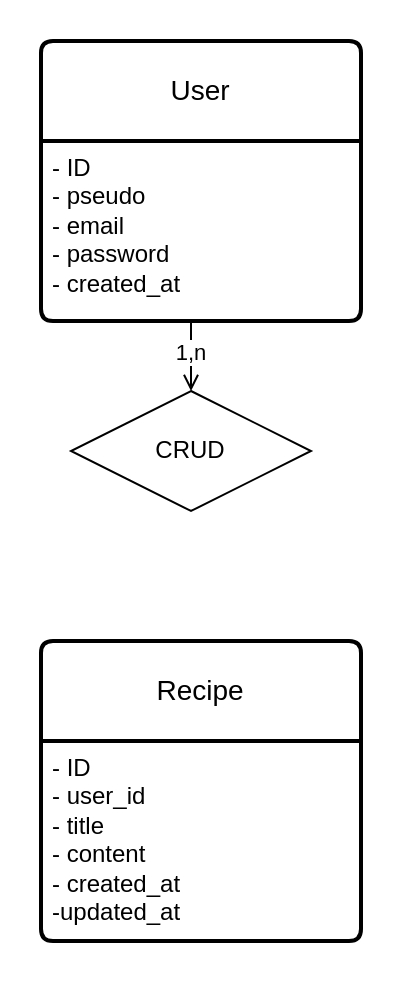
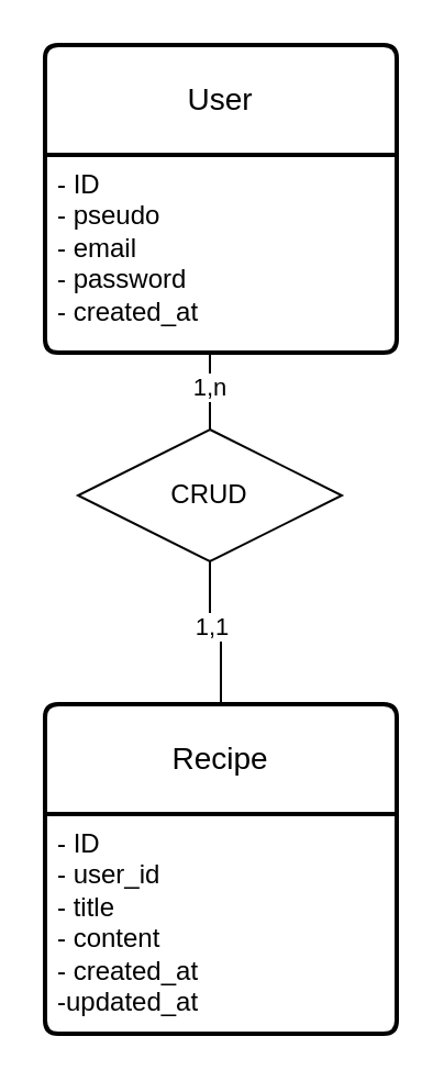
  <mxCell id="0" />
  <mxCell id="1" parent="0" />
  <mxCell id="2" value="User" style="swimlane;childLayout=stackLayout;horizontal=1;startSize=50;horizontalStack=0;rounded=1;fontSize=14;fontStyle=0;strokeWidth=2;resizeParent=0;resizeLast=1;shadow=0;dashed=0;align=center;arcSize=4;whiteSpace=wrap;html=1;" vertex="1" parent="1"><mxGeometry x="20" y="20" width="160" height="140" as="geometry" /></mxCell>
  <mxCell id="3" value="- ID&lt;div&gt;- pseudo&lt;/div&gt;&lt;div&gt;- email&lt;/div&gt;&lt;div&gt;- password&lt;/div&gt;&lt;div&gt;- created_at&lt;/div&gt;" style="align=left;strokeColor=none;fillColor=none;spacingLeft=4;spacingRight=4;fontSize=12;verticalAlign=top;resizable=0;rotatable=0;part=1;html=1;whiteSpace=wrap;" vertex="1" parent="2"><mxGeometry y="50" width="160" height="90" as="geometry" /></mxCell>
  <mxCell id="4" value="CRUD" style="shape=rhombus;perimeter=rhombusPerimeter;whiteSpace=wrap;html=1;align=center;" vertex="1" parent="1"><mxGeometry x="35" y="195" width="120" height="60" as="geometry" /></mxCell>
- <mxCell id="5" style="edgeStyle=orthogonalEdgeStyle;rounded=0;orthogonalLoop=1;jettySize=auto;html=1;exitX=0.5;exitY=1;exitDx=0;exitDy=0;entryX=0.5;entryY=0;entryDx=0;entryDy=0;endArrow=open;startFill=0;" edge="1" parent="1" source="3" target="4"><mxGeometry relative="1" as="geometry" /></mxCell>
+ <mxCell id="5" style="edgeStyle=orthogonalEdgeStyle;rounded=0;orthogonalLoop=1;jettySize=auto;html=1;exitX=0.5;exitY=1;exitDx=0;exitDy=0;entryX=0.5;entryY=0;entryDx=0;entryDy=0;endArrow=none;startFill=0;" edge="1" parent="1" source="3" target="4"><mxGeometry relative="1" as="geometry" /></mxCell>
  <mxCell id="6" value="1,n" style="edgeLabel;html=1;align=center;verticalAlign=middle;resizable=0;points=[];" vertex="1" connectable="0" parent="5"><mxGeometry x="-0.013" y="-1" relative="1" as="geometry"><mxPoint as="offset" /></mxGeometry></mxCell>
  <mxCell id="7" value="Recipe" style="swimlane;childLayout=stackLayout;horizontal=1;startSize=50;horizontalStack=0;rounded=1;fontSize=14;fontStyle=0;strokeWidth=2;resizeParent=0;resizeLast=1;shadow=0;dashed=0;align=center;arcSize=4;whiteSpace=wrap;html=1;" vertex="1" parent="1"><mxGeometry x="20" y="320" width="160" height="150" as="geometry" /></mxCell>
  <mxCell id="8" value="- ID&lt;div&gt;- user_id&lt;/div&gt;&lt;div&gt;- title&lt;/div&gt;&lt;div&gt;- content&lt;/div&gt;&lt;div&gt;- created_at&lt;/div&gt;&lt;div&gt;-updated_at&lt;/div&gt;" style="align=left;strokeColor=none;fillColor=none;spacingLeft=4;spacingRight=4;fontSize=12;verticalAlign=top;resizable=0;rotatable=0;part=1;html=1;whiteSpace=wrap;" vertex="1" parent="7"><mxGeometry y="50" width="160" height="100" as="geometry" /></mxCell>
+ <mxCell id="9" value="" style="edgeStyle=orthogonalEdgeStyle;rounded=0;orthogonalLoop=1;jettySize=auto;html=1;endArrow=none;startFill=0;exitX=0.5;exitY=0;exitDx=0;exitDy=0;" edge="1" parent="1" source="7" target="4"><mxGeometry relative="1" as="geometry" /></mxCell>
+ <mxCell id="10" value="1,1" style="edgeLabel;html=1;align=center;verticalAlign=middle;resizable=0;points=[];" vertex="1" connectable="0" parent="9"><mxGeometry x="0.16" relative="1" as="geometry"><mxPoint as="offset" /></mxGeometry></mxCell>
